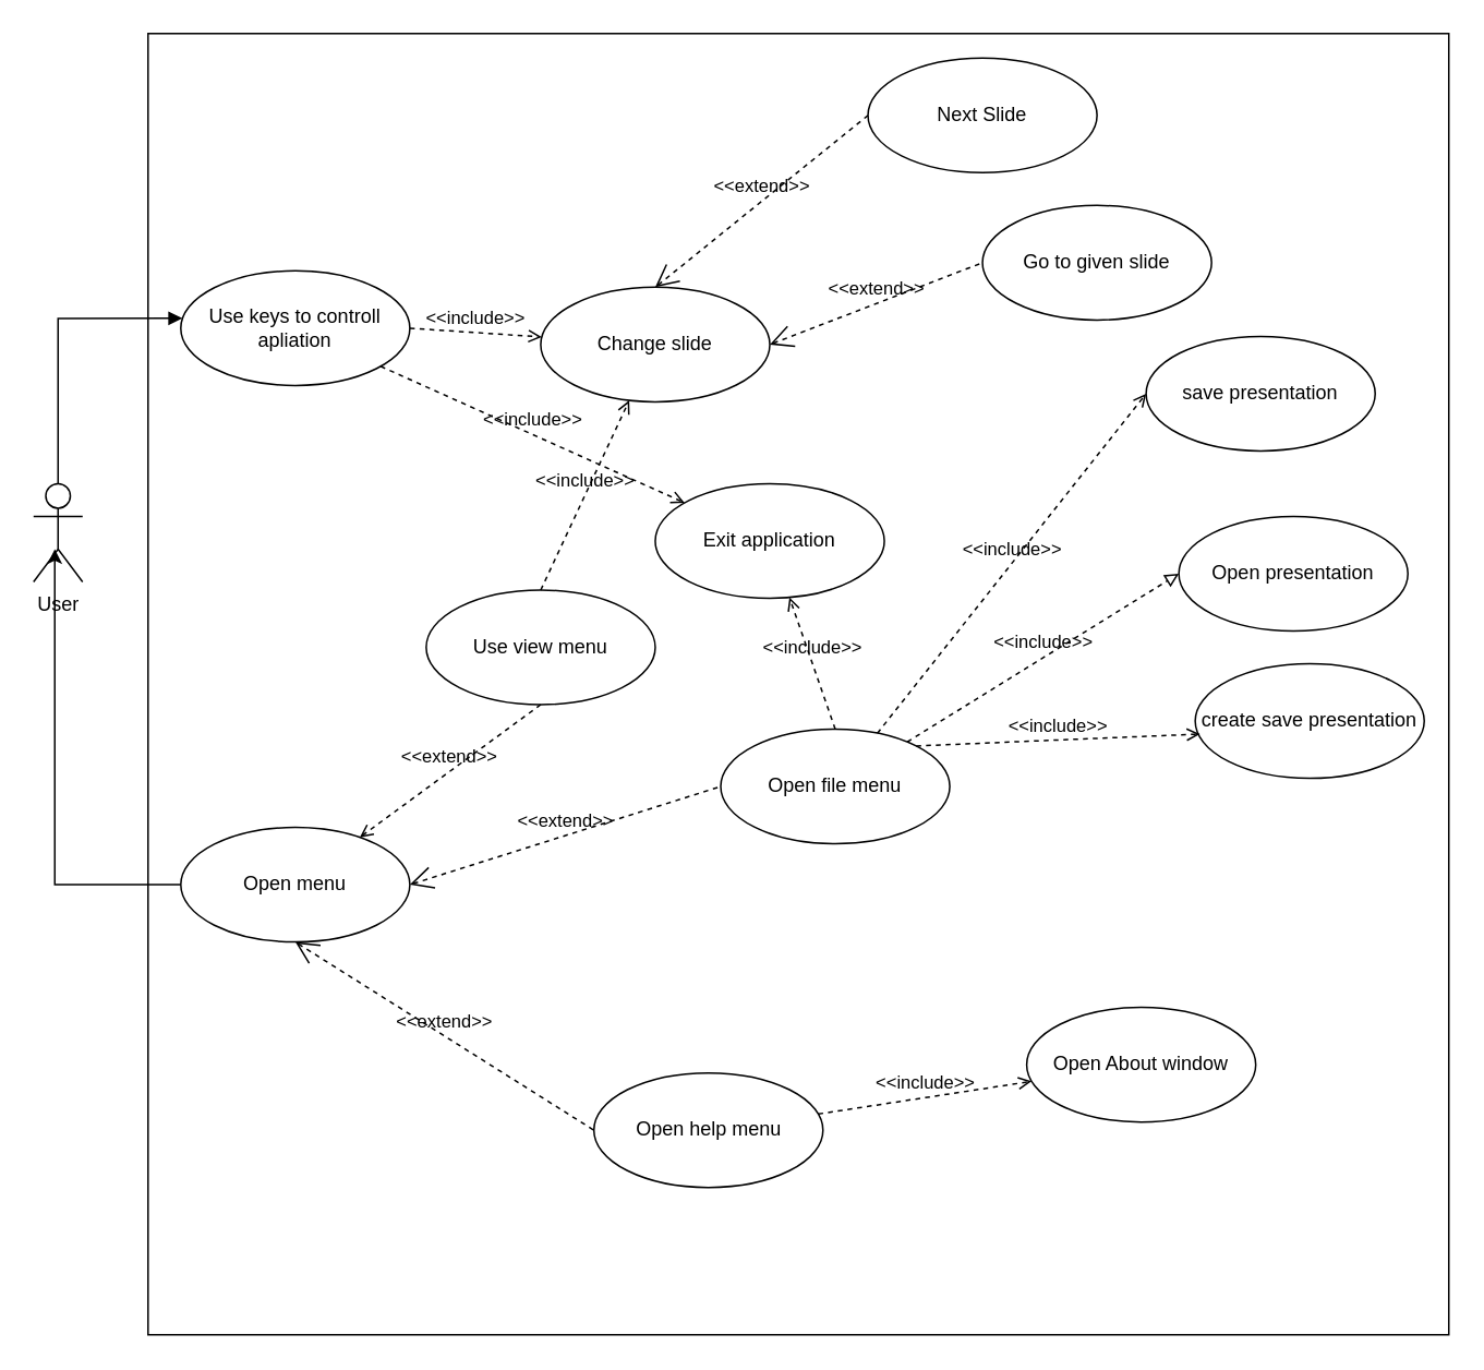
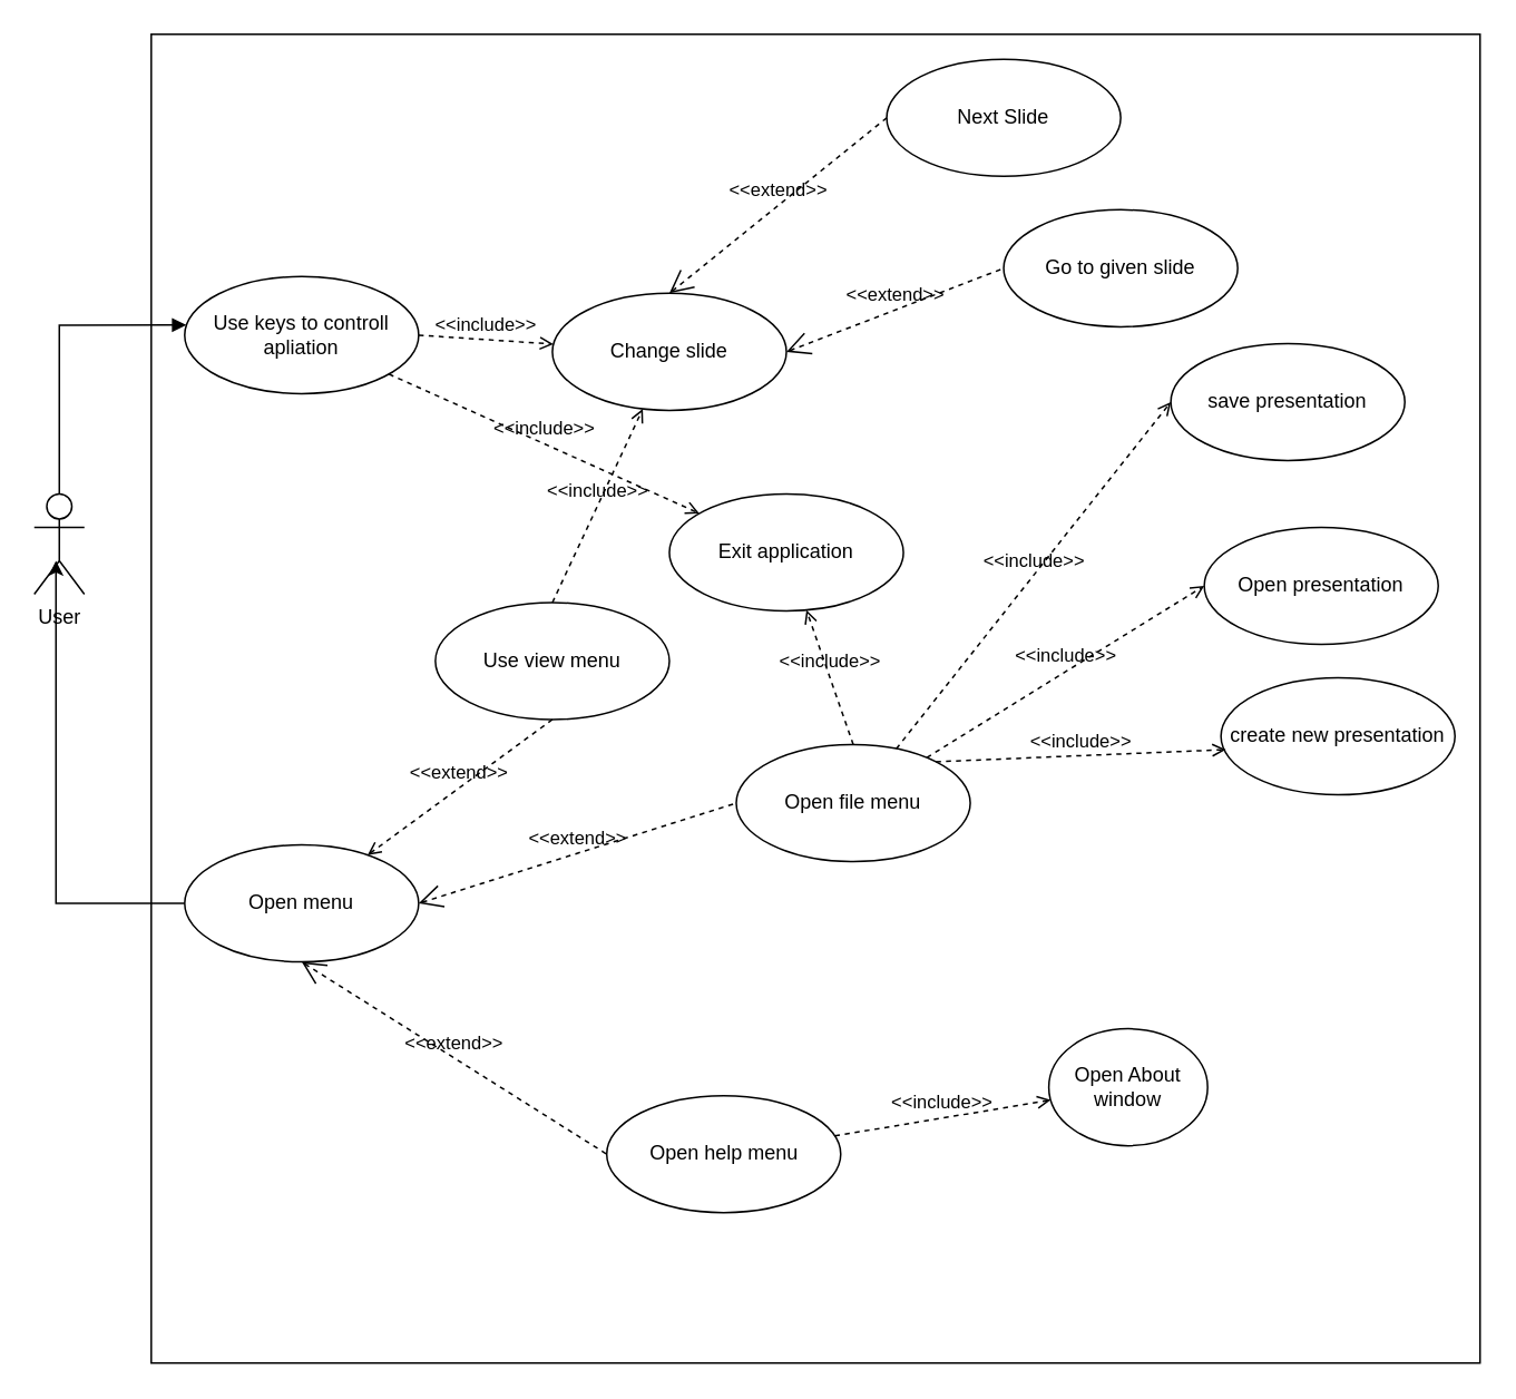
  <mxCell id="0" />
  <mxCell id="1" parent="0" />
  <mxCell id="2" value="" style="whiteSpace=wrap;html=1;aspect=fixed;" parent="1" vertex="1"><mxGeometry x="90" y="20" width="795" height="795" as="geometry" /></mxCell>
  <mxCell id="3" style="edgeStyle=orthogonalEdgeStyle;rounded=0;orthogonalLoop=1;jettySize=auto;html=1;entryX=0.007;entryY=0.414;entryDx=0;entryDy=0;entryPerimeter=0;endArrow=block;endFill=1;" edge="1" parent="1" source="4" target="29"><mxGeometry relative="1" as="geometry"><Array as="points"><mxPoint x="35" y="194" /></Array></mxGeometry></mxCell>
  <mxCell id="4" value="User" style="shape=umlActor;verticalLabelPosition=bottom;verticalAlign=top;html=1;" parent="1" vertex="1"><mxGeometry x="20" y="295" width="30" height="60" as="geometry" /></mxCell>
  <mxCell id="5" value="Change slide" style="ellipse;whiteSpace=wrap;html=1;" parent="1" vertex="1"><mxGeometry x="330" y="175" width="140" height="70" as="geometry" /></mxCell>
  <mxCell id="6" value="Next Slide" style="ellipse;whiteSpace=wrap;html=1;" parent="1" vertex="1"><mxGeometry x="530" y="35" width="140" height="70" as="geometry" /></mxCell>
  <mxCell id="7" style="edgeStyle=orthogonalEdgeStyle;rounded=0;orthogonalLoop=1;jettySize=auto;html=1;entryX=0.433;entryY=0.667;entryDx=0;entryDy=0;entryPerimeter=0;" parent="1" source="8" target="4" edge="1"><mxGeometry relative="1" as="geometry" /></mxCell>
  <mxCell id="8" value="Open menu" style="ellipse;whiteSpace=wrap;html=1;" parent="1" vertex="1"><mxGeometry x="110" y="505" width="140" height="70" as="geometry" /></mxCell>
  <mxCell id="9" value="Open file menu" style="ellipse;whiteSpace=wrap;html=1;" parent="1" vertex="1"><mxGeometry x="440" y="445" width="140" height="70" as="geometry" /></mxCell>
  <mxCell id="10" value="Use view menu" style="ellipse;whiteSpace=wrap;html=1;" parent="1" vertex="1"><mxGeometry x="260" y="360" width="140" height="70" as="geometry" /></mxCell>
  <mxCell id="11" value="Open help menu" style="ellipse;whiteSpace=wrap;html=1;" parent="1" vertex="1"><mxGeometry x="362.5" y="655" width="140" height="70" as="geometry" /></mxCell>
  <mxCell id="12" value="&amp;lt;&amp;lt;extend&amp;gt;&amp;gt;" style="edgeStyle=none;html=1;startArrow=open;endArrow=none;startSize=12;verticalAlign=bottom;dashed=1;labelBackgroundColor=none;entryX=0;entryY=0.5;entryDx=0;entryDy=0;exitX=1;exitY=0.5;exitDx=0;exitDy=0;" parent="1" source="8" target="9" edge="1"><mxGeometry width="160" relative="1" as="geometry"><mxPoint x="140" y="394.58" as="sourcePoint" /><mxPoint x="300" y="394.58" as="targetPoint" /></mxGeometry></mxCell>
  <mxCell id="13" value="&amp;lt;&amp;lt;extend&amp;gt;&amp;gt;" style="edgeStyle=none;html=1;startArrow=open;endArrow=none;startSize=12;verticalAlign=bottom;dashed=1;labelBackgroundColor=none;entryX=0;entryY=0.5;entryDx=0;entryDy=0;exitX=0.5;exitY=1;exitDx=0;exitDy=0;" parent="1" source="8" target="11" edge="1"><mxGeometry width="160" relative="1" as="geometry"><mxPoint x="140" y="529.58" as="sourcePoint" /><mxPoint x="300" y="529.58" as="targetPoint" /></mxGeometry></mxCell>
- <mxCell id="14" value="Open About window" style="ellipse;whiteSpace=wrap;html=1;" parent="1" vertex="1"><mxGeometry x="627" y="615" width="140" height="70" as="geometry" /></mxCell>
- <mxCell id="15" value="create save presentation" style="ellipse;whiteSpace=wrap;html=1;" parent="1" vertex="1"><mxGeometry x="730" y="405" width="140" height="70" as="geometry" /></mxCell>
+ <mxCell id="14" value="Open About window" style="ellipse;whiteSpace=wrap;html=1;" parent="1" vertex="1"><mxGeometry x="627" y="615" width="95" height="70" as="geometry" /></mxCell>
+ <mxCell id="15" value="create new presentation" style="ellipse;whiteSpace=wrap;html=1;" parent="1" vertex="1"><mxGeometry x="730" y="405" width="140" height="70" as="geometry" /></mxCell>
  <mxCell id="16" value="&amp;lt;&amp;lt;extend&amp;gt;&amp;gt;" style="edgeStyle=none;html=1;startArrow=open;endArrow=none;startSize=12;verticalAlign=bottom;dashed=1;labelBackgroundColor=none;entryX=0;entryY=0.5;entryDx=0;entryDy=0;exitX=0.5;exitY=0;exitDx=0;exitDy=0;" parent="1" source="5" target="6" edge="1"><mxGeometry width="160" relative="1" as="geometry"><mxPoint x="190" y="95" as="sourcePoint" /><mxPoint x="350" y="95" as="targetPoint" /></mxGeometry></mxCell>
  <mxCell id="17" value="Go to given slide" style="ellipse;whiteSpace=wrap;html=1;" vertex="1" parent="1"><mxGeometry x="600" y="125" width="140" height="70" as="geometry" /></mxCell>
  <mxCell id="18" value="&amp;lt;&amp;lt;extend&amp;gt;&amp;gt;" style="edgeStyle=none;html=1;startArrow=open;endArrow=none;startSize=12;verticalAlign=bottom;dashed=1;labelBackgroundColor=none;entryX=0;entryY=0.5;entryDx=0;entryDy=0;exitX=1;exitY=0.5;exitDx=0;exitDy=0;" edge="1" parent="1" source="5" target="17"><mxGeometry width="160" relative="1" as="geometry"><mxPoint x="250" y="155" as="sourcePoint" /><mxPoint x="364" y="80" as="targetPoint" /></mxGeometry></mxCell>
  <mxCell id="19" value="Exit application" style="ellipse;whiteSpace=wrap;html=1;" vertex="1" parent="1"><mxGeometry x="400" y="295" width="140" height="70" as="geometry" /></mxCell>
  <mxCell id="20" value="save presentation" style="ellipse;whiteSpace=wrap;html=1;" vertex="1" parent="1"><mxGeometry x="700" y="205" width="140" height="70" as="geometry" /></mxCell>
  <mxCell id="21" value="Open presentation" style="ellipse;whiteSpace=wrap;html=1;" vertex="1" parent="1"><mxGeometry x="720" y="315" width="140" height="70" as="geometry" /></mxCell>
  <mxCell id="22" value="&amp;lt;&amp;lt;include&amp;gt;&amp;gt;" style="html=1;verticalAlign=bottom;labelBackgroundColor=none;endArrow=open;endFill=0;dashed=1;exitX=0.5;exitY=0;exitDx=0;exitDy=0;" edge="1" parent="1" source="9" target="19"><mxGeometry width="160" relative="1" as="geometry"><mxPoint x="690" y="465" as="sourcePoint" /><mxPoint x="850" y="465" as="targetPoint" /></mxGeometry></mxCell>
  <mxCell id="23" value="&amp;lt;&amp;lt;include&amp;gt;&amp;gt;" style="html=1;verticalAlign=bottom;labelBackgroundColor=none;endArrow=open;endFill=0;dashed=1;exitX=1;exitY=0;exitDx=0;exitDy=0;entryX=0.021;entryY=0.614;entryDx=0;entryDy=0;entryPerimeter=0;" edge="1" parent="1" source="9" target="15"><mxGeometry width="160" relative="1" as="geometry"><mxPoint x="550" y="335" as="sourcePoint" /><mxPoint x="620" y="405" as="targetPoint" /></mxGeometry></mxCell>
- <mxCell id="24" value="&amp;lt;&amp;lt;include&amp;gt;&amp;gt;" style="html=1;verticalAlign=bottom;labelBackgroundColor=none;endArrow=block;endFill=0;dashed=1;entryX=0;entryY=0.5;entryDx=0;entryDy=0;" edge="1" parent="1" source="9" target="21"><mxGeometry width="160" relative="1" as="geometry"><mxPoint x="529.497" y="310.251" as="sourcePoint" /><mxPoint x="622.94" y="307.98" as="targetPoint" /></mxGeometry></mxCell>
+ <mxCell id="24" value="&amp;lt;&amp;lt;include&amp;gt;&amp;gt;" style="html=1;verticalAlign=bottom;labelBackgroundColor=none;endArrow=open;endFill=0;dashed=1;entryX=0;entryY=0.5;entryDx=0;entryDy=0;" edge="1" parent="1" source="9" target="21"><mxGeometry width="160" relative="1" as="geometry"><mxPoint x="529.497" y="310.251" as="sourcePoint" /><mxPoint x="622.94" y="307.98" as="targetPoint" /></mxGeometry></mxCell>
  <mxCell id="25" value="&amp;lt;&amp;lt;include&amp;gt;&amp;gt;" style="html=1;verticalAlign=bottom;labelBackgroundColor=none;endArrow=open;endFill=0;dashed=1;entryX=0;entryY=0.5;entryDx=0;entryDy=0;" edge="1" parent="1" source="9" target="20"><mxGeometry width="160" relative="1" as="geometry"><mxPoint x="539.497" y="320.251" as="sourcePoint" /><mxPoint x="632.94" y="317.98" as="targetPoint" /></mxGeometry></mxCell>
  <mxCell id="26" value="&amp;lt;&amp;lt;extend&amp;gt;&amp;gt;" style="html=1;verticalAlign=bottom;labelBackgroundColor=none;endArrow=open;endFill=0;dashed=1;exitX=0.5;exitY=1;exitDx=0;exitDy=0;" edge="1" parent="1" source="10" target="8"><mxGeometry width="160" relative="1" as="geometry"><mxPoint x="690" y="465" as="sourcePoint" /><mxPoint x="850" y="465" as="targetPoint" /></mxGeometry></mxCell>
  <mxCell id="27" value="&amp;lt;&amp;lt;include&amp;gt;&amp;gt;" style="html=1;verticalAlign=bottom;labelBackgroundColor=none;endArrow=open;endFill=0;dashed=1;" edge="1" parent="1" source="11" target="14"><mxGeometry width="160" relative="1" as="geometry"><mxPoint x="560" y="370" as="sourcePoint" /><mxPoint x="710" y="460" as="targetPoint" /></mxGeometry></mxCell>
  <mxCell id="28" value="&amp;lt;&amp;lt;include&amp;gt;&amp;gt;" style="html=1;verticalAlign=bottom;labelBackgroundColor=none;endArrow=open;endFill=0;dashed=1;exitX=0.5;exitY=0;exitDx=0;exitDy=0;" edge="1" parent="1" source="10" target="5"><mxGeometry width="160" relative="1" as="geometry"><mxPoint x="541.482" y="566.733" as="sourcePoint" /><mxPoint x="638.547" y="593.24" as="targetPoint" /></mxGeometry></mxCell>
  <mxCell id="29" value="Use keys to controll apliation" style="ellipse;whiteSpace=wrap;html=1;" vertex="1" parent="1"><mxGeometry x="110" y="165" width="140" height="70" as="geometry" /></mxCell>
  <mxCell id="30" value="&amp;lt;&amp;lt;include&amp;gt;&amp;gt;" style="html=1;verticalAlign=bottom;labelBackgroundColor=none;endArrow=open;endFill=0;dashed=1;exitX=1;exitY=0.5;exitDx=0;exitDy=0;" edge="1" parent="1" source="29" target="5"><mxGeometry width="160" relative="1" as="geometry"><mxPoint x="340" y="370" as="sourcePoint" /><mxPoint x="394.094" y="254.084" as="targetPoint" /></mxGeometry></mxCell>
  <mxCell id="31" value="&amp;lt;&amp;lt;include&amp;gt;&amp;gt;" style="html=1;verticalAlign=bottom;labelBackgroundColor=none;endArrow=open;endFill=0;dashed=1;" edge="1" parent="1" source="29" target="19"><mxGeometry width="160" relative="1" as="geometry"><mxPoint x="340" y="370" as="sourcePoint" /><mxPoint x="394.094" y="254.084" as="targetPoint" /></mxGeometry></mxCell>
